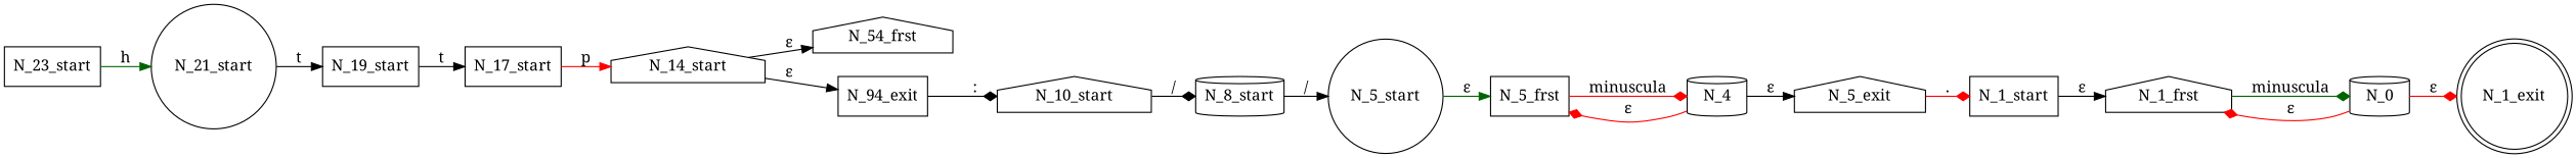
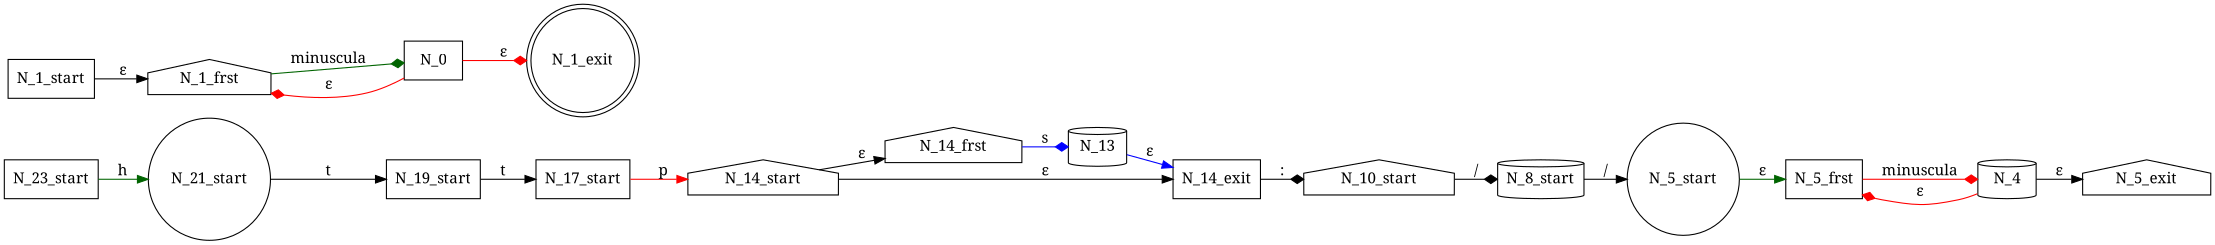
  digraph {
    fontname="Noto Serif"
    labelloc=t
    rankdir=LR
    node [fontname="Noto Serif" shape=box]
    edge [arrowhead=normal color=black fontname="Noto Serif"]
    N_21_start [shape=circle]
    N_23_start
    N_19_start
    N_17_start
    N_14_start [shape=house]
-   N_14_frst [shape=house label=N_54_frst]
-   N_14_exit [label=N_94_exit]
+   N_14_frst [shape=house]
+   N_14_exit
+   N_13 [shape=cylinder]
    N_10_start [shape=house]
    N_8_start [shape=cylinder]
    N_5_start [shape=circle]
    N_5_frst
    N_4 [shape=cylinder]
    N_5_exit [shape=house]
    N_1_start
    N_1_frst [shape=house]
-   N_0 [shape=cylinder]
+   N_0
    N_1_exit [peripheries=2 shape=circle]
    N_21_start -> N_19_start [label=t]
    N_23_start -> N_21_start [color=darkgreen label=h]
    N_19_start -> N_17_start [label=t]
    N_17_start -> N_14_start [color=red label=p]
    N_14_start -> N_14_frst [label="&epsilon;"]
    N_14_start -> N_14_exit [label="&epsilon;"]
+   N_14_frst -> N_13 [arrowhead=diamond color=blue label=s]
    N_14_exit -> N_10_start [arrowhead=diamond label=":"]
+   N_13 -> N_14_exit [color=blue label="&epsilon;"]
    N_10_start -> N_8_start [arrowhead=diamond label="/"]
    N_8_start -> N_5_start [label="/"]
    N_5_start -> N_5_frst [color=darkgreen label="&epsilon;"]
    N_5_frst -> N_4 [arrowhead=diamond color=red label=minuscula]
    N_4 -> N_5_frst [arrowhead=diamond color=red label="&epsilon;"]
    N_4 -> N_5_exit [label="&epsilon;"]
-   N_5_exit -> N_1_start [arrowhead=diamond color=red label="."]
    N_1_start -> N_1_frst [label="&epsilon;"]
    N_1_frst -> N_0 [arrowhead=diamond color=darkgreen label=minuscula]
    N_0 -> N_1_frst [arrowhead=diamond color=red label="&epsilon;"]
    N_0 -> N_1_exit [arrowhead=diamond color=red label="&epsilon;"]
  }
